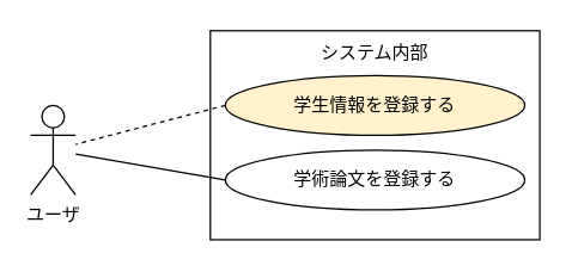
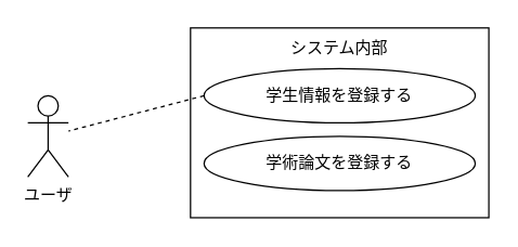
  <mxCell id="0" />
  <mxCell id="1" parent="0" />
  <mxCell id="2" value="ユーザ" style="shape=umlActor;verticalLabelPosition=bottom;verticalAlign=top;html=1;outlineConnect=0;" vertex="1" parent="1"><mxGeometry x="20" y="70" width="30" height="60" as="geometry" /></mxCell>
  <mxCell id="3" value="" style="rounded=0;whiteSpace=wrap;html=1;fillColor=none;" vertex="1" parent="1"><mxGeometry x="140" y="20" width="220" height="140" as="geometry" /></mxCell>
- <mxCell id="4" value="学生情報を登録する" style="ellipse;whiteSpace=wrap;html=1;fillColor=#fff2cc;" vertex="1" parent="1"><mxGeometry x="150" y="50" width="200" height="40" as="geometry" /></mxCell>
+ <mxCell id="4" value="学生情報を登録する" style="ellipse;whiteSpace=wrap;html=1;" vertex="1" parent="1"><mxGeometry x="150" y="50" width="200" height="40" as="geometry" /></mxCell>
  <mxCell id="5" value="システム内部" style="text;html=1;align=center;verticalAlign=middle;whiteSpace=wrap;rounded=0;" vertex="1" parent="1"><mxGeometry x="180" y="20" width="140" height="30" as="geometry" /></mxCell>
  <mxCell id="6" value="学術論文を登録する" style="ellipse;whiteSpace=wrap;html=1;" vertex="1" parent="1"><mxGeometry x="150" y="100" width="200" height="40" as="geometry" /></mxCell>
  <mxCell id="7" value="" style="endArrow=none;html=1;rounded=0;exitX=0;exitY=0.5;exitDx=0;exitDy=0;dashed=1;" edge="1" parent="1" source="4" target="2"><mxGeometry width="50" height="50" relative="1" as="geometry"><mxPoint x="190" y="140" as="sourcePoint" /><mxPoint x="240" y="90" as="targetPoint" /></mxGeometry></mxCell>
- <mxCell id="8" value="" style="endArrow=none;html=1;rounded=0;exitX=0;exitY=0.5;exitDx=0;exitDy=0;" edge="1" parent="1" source="6" target="2"><mxGeometry width="50" height="50" relative="1" as="geometry"><mxPoint x="200" y="110" as="sourcePoint" /><mxPoint x="100" y="136" as="targetPoint" /></mxGeometry></mxCell>
